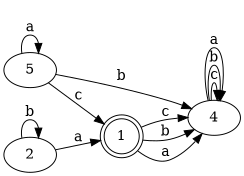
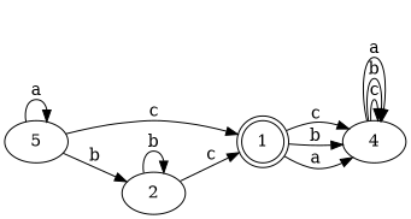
  digraph {
    rankdir=LR
    n1 [label=1 shape=doublecircle]
    n2 [label=4]
    n3 [label=2]
    n4 [label=5]
    n1 -> n2 [label=c]
    n1 -> n2 [label=b]
    n1 -> n2 [label=a]
    n2 -> n2 [label=c]
    n2 -> n2 [label=b]
    n2 -> n2 [label=a]
-   n3 -> n1 [label=a]
+   n3 -> n1 [label=c]
    n3 -> n3 [label=b]
    n4 -> n1 [label=c]
-   n4 -> n2 [label=b]
+   n4 -> n3 [label=b]
    n4 -> n4 [label=a]
  }
